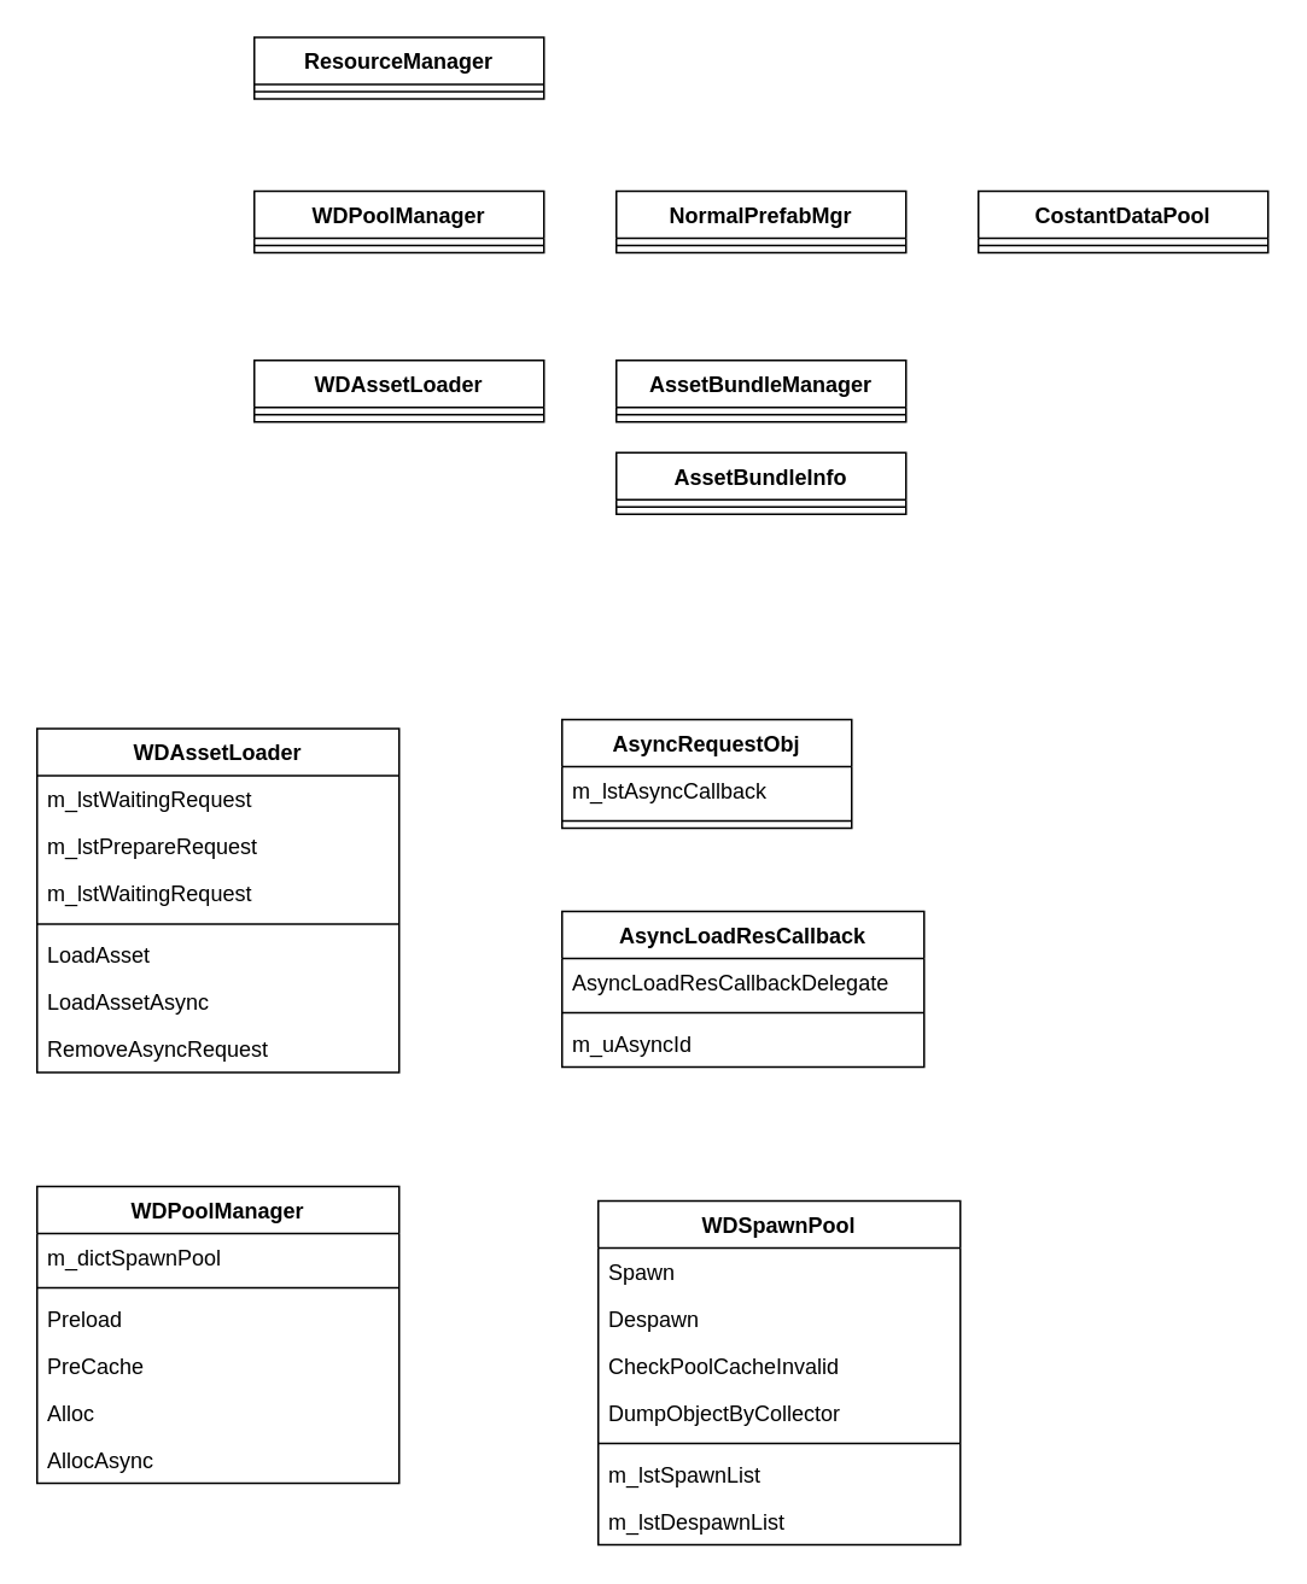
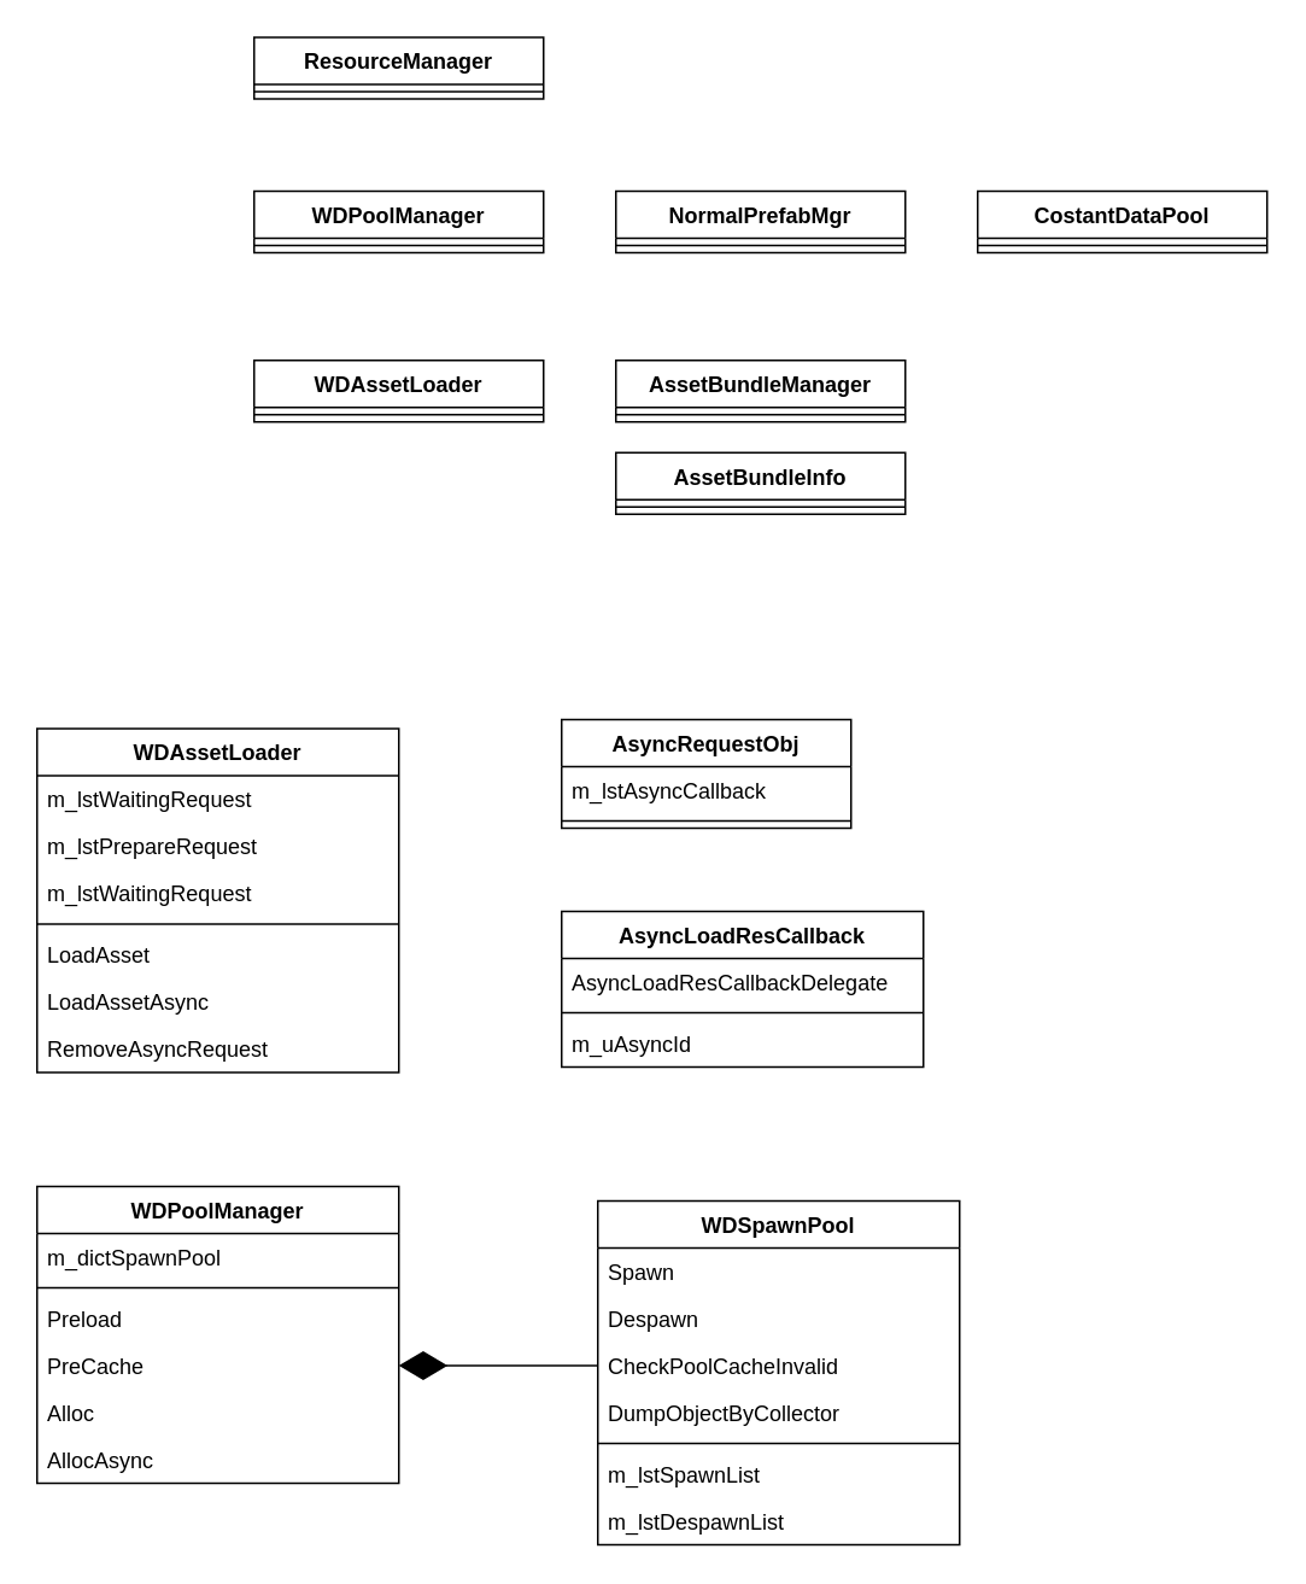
  <mxCell id="0" />
  <mxCell id="1" parent="0" />
  <mxCell id="2" value="WDAssetLoader" style="swimlane;fontStyle=1;align=center;verticalAlign=top;childLayout=stackLayout;horizontal=1;startSize=26;horizontalStack=0;resizeParent=1;resizeParentMax=0;resizeLast=0;collapsible=1;marginBottom=0;" vertex="1" parent="1"><mxGeometry x="20" y="402" width="200" height="190" as="geometry" /></mxCell>
  <mxCell id="3" value="m_lstWaitingRequest" style="text;strokeColor=none;fillColor=none;align=left;verticalAlign=top;spacingLeft=4;spacingRight=4;overflow=hidden;rotatable=0;points=[[0,0.5],[1,0.5]];portConstraint=eastwest;" vertex="1" parent="2"><mxGeometry y="26" width="200" height="26" as="geometry" /></mxCell>
  <mxCell id="4" value="m_lstPrepareRequest" style="text;strokeColor=none;fillColor=none;align=left;verticalAlign=top;spacingLeft=4;spacingRight=4;overflow=hidden;rotatable=0;points=[[0,0.5],[1,0.5]];portConstraint=eastwest;" vertex="1" parent="2"><mxGeometry y="52" width="200" height="26" as="geometry" /></mxCell>
  <mxCell id="5" value="m_lstWaitingRequest" style="text;strokeColor=none;fillColor=none;align=left;verticalAlign=top;spacingLeft=4;spacingRight=4;overflow=hidden;rotatable=0;points=[[0,0.5],[1,0.5]];portConstraint=eastwest;" vertex="1" parent="2"><mxGeometry y="78" width="200" height="26" as="geometry" /></mxCell>
  <mxCell id="6" value="" style="line;strokeWidth=1;fillColor=none;align=left;verticalAlign=middle;spacingTop=-1;spacingLeft=3;spacingRight=3;rotatable=0;labelPosition=right;points=[];portConstraint=eastwest;" vertex="1" parent="2"><mxGeometry y="104" width="200" height="8" as="geometry" /></mxCell>
  <mxCell id="7" value="LoadAsset" style="text;strokeColor=none;fillColor=none;align=left;verticalAlign=top;spacingLeft=4;spacingRight=4;overflow=hidden;rotatable=0;points=[[0,0.5],[1,0.5]];portConstraint=eastwest;" vertex="1" parent="2"><mxGeometry y="112" width="200" height="26" as="geometry" /></mxCell>
  <mxCell id="8" value="LoadAssetAsync" style="text;strokeColor=none;fillColor=none;align=left;verticalAlign=top;spacingLeft=4;spacingRight=4;overflow=hidden;rotatable=0;points=[[0,0.5],[1,0.5]];portConstraint=eastwest;" vertex="1" parent="2"><mxGeometry y="138" width="200" height="26" as="geometry" /></mxCell>
  <mxCell id="9" value="RemoveAsyncRequest" style="text;strokeColor=none;fillColor=none;align=left;verticalAlign=top;spacingLeft=4;spacingRight=4;overflow=hidden;rotatable=0;points=[[0,0.5],[1,0.5]];portConstraint=eastwest;" vertex="1" parent="2"><mxGeometry y="164" width="200" height="26" as="geometry" /></mxCell>
  <mxCell id="10" value="WDAssetLoader" style="swimlane;fontStyle=1;align=center;verticalAlign=top;childLayout=stackLayout;horizontal=1;startSize=26;horizontalStack=0;resizeParent=1;resizeParentMax=0;resizeLast=0;collapsible=1;marginBottom=0;" vertex="1" parent="1"><mxGeometry x="140" y="198.5" width="160" height="34" as="geometry" /></mxCell>
  <mxCell id="11" value="" style="line;strokeWidth=1;fillColor=none;align=left;verticalAlign=middle;spacingTop=-1;spacingLeft=3;spacingRight=3;rotatable=0;labelPosition=right;points=[];portConstraint=eastwest;" vertex="1" parent="10"><mxGeometry y="26" width="160" height="8" as="geometry" /></mxCell>
  <mxCell id="12" value="AssetBundleManager" style="swimlane;fontStyle=1;align=center;verticalAlign=top;childLayout=stackLayout;horizontal=1;startSize=26;horizontalStack=0;resizeParent=1;resizeParentMax=0;resizeLast=0;collapsible=1;marginBottom=0;" vertex="1" parent="1"><mxGeometry x="340" y="198.5" width="160" height="34" as="geometry" /></mxCell>
  <mxCell id="13" value="" style="line;strokeWidth=1;fillColor=none;align=left;verticalAlign=middle;spacingTop=-1;spacingLeft=3;spacingRight=3;rotatable=0;labelPosition=right;points=[];portConstraint=eastwest;" vertex="1" parent="12"><mxGeometry y="26" width="160" height="8" as="geometry" /></mxCell>
  <mxCell id="14" value="AssetBundleInfo" style="swimlane;fontStyle=1;align=center;verticalAlign=top;childLayout=stackLayout;horizontal=1;startSize=26;horizontalStack=0;resizeParent=1;resizeParentMax=0;resizeLast=0;collapsible=1;marginBottom=0;" vertex="1" parent="1"><mxGeometry x="340" y="249.5" width="160" height="34" as="geometry" /></mxCell>
  <mxCell id="15" value="" style="line;strokeWidth=1;fillColor=none;align=left;verticalAlign=middle;spacingTop=-1;spacingLeft=3;spacingRight=3;rotatable=0;labelPosition=right;points=[];portConstraint=eastwest;" vertex="1" parent="14"><mxGeometry y="26" width="160" height="8" as="geometry" /></mxCell>
  <mxCell id="16" value="WDPoolManager" style="swimlane;fontStyle=1;align=center;verticalAlign=top;childLayout=stackLayout;horizontal=1;startSize=26;horizontalStack=0;resizeParent=1;resizeParentMax=0;resizeLast=0;collapsible=1;marginBottom=0;" vertex="1" parent="1"><mxGeometry x="140" y="105" width="160" height="34" as="geometry" /></mxCell>
  <mxCell id="17" value="" style="line;strokeWidth=1;fillColor=none;align=left;verticalAlign=middle;spacingTop=-1;spacingLeft=3;spacingRight=3;rotatable=0;labelPosition=right;points=[];portConstraint=eastwest;" vertex="1" parent="16"><mxGeometry y="26" width="160" height="8" as="geometry" /></mxCell>
  <mxCell id="18" value="NormalPrefabMgr" style="swimlane;fontStyle=1;align=center;verticalAlign=top;childLayout=stackLayout;horizontal=1;startSize=26;horizontalStack=0;resizeParent=1;resizeParentMax=0;resizeLast=0;collapsible=1;marginBottom=0;" vertex="1" parent="1"><mxGeometry x="340" y="105" width="160" height="34" as="geometry" /></mxCell>
  <mxCell id="19" value="" style="line;strokeWidth=1;fillColor=none;align=left;verticalAlign=middle;spacingTop=-1;spacingLeft=3;spacingRight=3;rotatable=0;labelPosition=right;points=[];portConstraint=eastwest;" vertex="1" parent="18"><mxGeometry y="26" width="160" height="8" as="geometry" /></mxCell>
  <mxCell id="20" value="CostantDataPool" style="swimlane;fontStyle=1;align=center;verticalAlign=top;childLayout=stackLayout;horizontal=1;startSize=26;horizontalStack=0;resizeParent=1;resizeParentMax=0;resizeLast=0;collapsible=1;marginBottom=0;" vertex="1" parent="1"><mxGeometry x="540" y="105" width="160" height="34" as="geometry" /></mxCell>
  <mxCell id="21" value="" style="line;strokeWidth=1;fillColor=none;align=left;verticalAlign=middle;spacingTop=-1;spacingLeft=3;spacingRight=3;rotatable=0;labelPosition=right;points=[];portConstraint=eastwest;" vertex="1" parent="20"><mxGeometry y="26" width="160" height="8" as="geometry" /></mxCell>
  <mxCell id="22" value="ResourceManager" style="swimlane;fontStyle=1;align=center;verticalAlign=top;childLayout=stackLayout;horizontal=1;startSize=26;horizontalStack=0;resizeParent=1;resizeParentMax=0;resizeLast=0;collapsible=1;marginBottom=0;" vertex="1" parent="1"><mxGeometry x="140" y="20" width="160" height="34" as="geometry" /></mxCell>
  <mxCell id="23" value="" style="line;strokeWidth=1;fillColor=none;align=left;verticalAlign=middle;spacingTop=-1;spacingLeft=3;spacingRight=3;rotatable=0;labelPosition=right;points=[];portConstraint=eastwest;" vertex="1" parent="22"><mxGeometry y="26" width="160" height="8" as="geometry" /></mxCell>
  <mxCell id="24" value="AsyncRequestObj" style="swimlane;fontStyle=1;align=center;verticalAlign=top;childLayout=stackLayout;horizontal=1;startSize=26;horizontalStack=0;resizeParent=1;resizeParentMax=0;resizeLast=0;collapsible=1;marginBottom=0;" vertex="1" parent="1"><mxGeometry x="310" y="397" width="160" height="60" as="geometry" /></mxCell>
  <mxCell id="25" value="m_lstAsyncCallback" style="text;strokeColor=none;fillColor=none;align=left;verticalAlign=top;spacingLeft=4;spacingRight=4;overflow=hidden;rotatable=0;points=[[0,0.5],[1,0.5]];portConstraint=eastwest;" vertex="1" parent="24"><mxGeometry y="26" width="160" height="26" as="geometry" /></mxCell>
  <mxCell id="26" value="" style="line;strokeWidth=1;fillColor=none;align=left;verticalAlign=middle;spacingTop=-1;spacingLeft=3;spacingRight=3;rotatable=0;labelPosition=right;points=[];portConstraint=eastwest;" vertex="1" parent="24"><mxGeometry y="52" width="160" height="8" as="geometry" /></mxCell>
  <mxCell id="27" value="AsyncLoadResCallback" style="swimlane;fontStyle=1;align=center;verticalAlign=top;childLayout=stackLayout;horizontal=1;startSize=26;horizontalStack=0;resizeParent=1;resizeParentMax=0;resizeLast=0;collapsible=1;marginBottom=0;" vertex="1" parent="1"><mxGeometry x="310" y="503" width="200" height="86" as="geometry" /></mxCell>
  <mxCell id="28" value="AsyncLoadResCallbackDelegate" style="text;strokeColor=none;fillColor=none;align=left;verticalAlign=top;spacingLeft=4;spacingRight=4;overflow=hidden;rotatable=0;points=[[0,0.5],[1,0.5]];portConstraint=eastwest;" vertex="1" parent="27"><mxGeometry y="26" width="200" height="26" as="geometry" /></mxCell>
  <mxCell id="29" value="" style="line;strokeWidth=1;fillColor=none;align=left;verticalAlign=middle;spacingTop=-1;spacingLeft=3;spacingRight=3;rotatable=0;labelPosition=right;points=[];portConstraint=eastwest;" vertex="1" parent="27"><mxGeometry y="52" width="200" height="8" as="geometry" /></mxCell>
  <mxCell id="30" value="m_uAsyncId" style="text;strokeColor=none;fillColor=none;align=left;verticalAlign=top;spacingLeft=4;spacingRight=4;overflow=hidden;rotatable=0;points=[[0,0.5],[1,0.5]];portConstraint=eastwest;" vertex="1" parent="27"><mxGeometry y="60" width="200" height="26" as="geometry" /></mxCell>
  <mxCell id="31" value="WDPoolManager" style="swimlane;fontStyle=1;align=center;verticalAlign=top;childLayout=stackLayout;horizontal=1;startSize=26;horizontalStack=0;resizeParent=1;resizeParentMax=0;resizeLast=0;collapsible=1;marginBottom=0;" vertex="1" parent="1"><mxGeometry x="20" y="655" width="200" height="164" as="geometry" /></mxCell>
  <mxCell id="32" value="m_dictSpawnPool" style="text;strokeColor=none;fillColor=none;align=left;verticalAlign=top;spacingLeft=4;spacingRight=4;overflow=hidden;rotatable=0;points=[[0,0.5],[1,0.5]];portConstraint=eastwest;" vertex="1" parent="31"><mxGeometry y="26" width="200" height="26" as="geometry" /></mxCell>
  <mxCell id="33" value="" style="line;strokeWidth=1;fillColor=none;align=left;verticalAlign=middle;spacingTop=-1;spacingLeft=3;spacingRight=3;rotatable=0;labelPosition=right;points=[];portConstraint=eastwest;" vertex="1" parent="31"><mxGeometry y="52" width="200" height="8" as="geometry" /></mxCell>
  <mxCell id="34" value="Preload" style="text;strokeColor=none;fillColor=none;align=left;verticalAlign=top;spacingLeft=4;spacingRight=4;overflow=hidden;rotatable=0;points=[[0,0.5],[1,0.5]];portConstraint=eastwest;" vertex="1" parent="31"><mxGeometry y="60" width="200" height="26" as="geometry" /></mxCell>
  <mxCell id="35" value="PreCache" style="text;strokeColor=none;fillColor=none;align=left;verticalAlign=top;spacingLeft=4;spacingRight=4;overflow=hidden;rotatable=0;points=[[0,0.5],[1,0.5]];portConstraint=eastwest;" vertex="1" parent="31"><mxGeometry y="86" width="200" height="26" as="geometry" /></mxCell>
  <mxCell id="36" value="Alloc" style="text;strokeColor=none;fillColor=none;align=left;verticalAlign=top;spacingLeft=4;spacingRight=4;overflow=hidden;rotatable=0;points=[[0,0.5],[1,0.5]];portConstraint=eastwest;" vertex="1" parent="31"><mxGeometry y="112" width="200" height="26" as="geometry" /></mxCell>
  <mxCell id="37" value="AllocAsync" style="text;strokeColor=none;fillColor=none;align=left;verticalAlign=top;spacingLeft=4;spacingRight=4;overflow=hidden;rotatable=0;points=[[0,0.5],[1,0.5]];portConstraint=eastwest;" vertex="1" parent="31"><mxGeometry y="138" width="200" height="26" as="geometry" /></mxCell>
  <mxCell id="38" value="WDSpawnPool" style="swimlane;fontStyle=1;align=center;verticalAlign=top;childLayout=stackLayout;horizontal=1;startSize=26;horizontalStack=0;resizeParent=1;resizeParentMax=0;resizeLast=0;collapsible=1;marginBottom=0;" vertex="1" parent="1"><mxGeometry x="330" y="663" width="200" height="190" as="geometry" /></mxCell>
  <mxCell id="39" value="Spawn" style="text;strokeColor=none;fillColor=none;align=left;verticalAlign=top;spacingLeft=4;spacingRight=4;overflow=hidden;rotatable=0;points=[[0,0.5],[1,0.5]];portConstraint=eastwest;" vertex="1" parent="38"><mxGeometry y="26" width="200" height="26" as="geometry" /></mxCell>
  <mxCell id="40" value="Despawn" style="text;strokeColor=none;fillColor=none;align=left;verticalAlign=top;spacingLeft=4;spacingRight=4;overflow=hidden;rotatable=0;points=[[0,0.5],[1,0.5]];portConstraint=eastwest;" vertex="1" parent="38"><mxGeometry y="52" width="200" height="26" as="geometry" /></mxCell>
  <mxCell id="41" value="CheckPoolCacheInvalid" style="text;strokeColor=none;fillColor=none;align=left;verticalAlign=top;spacingLeft=4;spacingRight=4;overflow=hidden;rotatable=0;points=[[0,0.5],[1,0.5]];portConstraint=eastwest;" vertex="1" parent="38"><mxGeometry y="78" width="200" height="26" as="geometry" /></mxCell>
  <mxCell id="42" value="DumpObjectByCollector" style="text;strokeColor=none;fillColor=none;align=left;verticalAlign=top;spacingLeft=4;spacingRight=4;overflow=hidden;rotatable=0;points=[[0,0.5],[1,0.5]];portConstraint=eastwest;" vertex="1" parent="38"><mxGeometry y="104" width="200" height="26" as="geometry" /></mxCell>
  <mxCell id="43" value="" style="line;strokeWidth=1;fillColor=none;align=left;verticalAlign=middle;spacingTop=-1;spacingLeft=3;spacingRight=3;rotatable=0;labelPosition=right;points=[];portConstraint=eastwest;" vertex="1" parent="38"><mxGeometry y="130" width="200" height="8" as="geometry" /></mxCell>
  <mxCell id="44" value="m_lstSpawnList" style="text;strokeColor=none;fillColor=none;align=left;verticalAlign=top;spacingLeft=4;spacingRight=4;overflow=hidden;rotatable=0;points=[[0,0.5],[1,0.5]];portConstraint=eastwest;" vertex="1" parent="38"><mxGeometry y="138" width="200" height="26" as="geometry" /></mxCell>
  <mxCell id="45" value="m_lstDespawnList" style="text;strokeColor=none;fillColor=none;align=left;verticalAlign=top;spacingLeft=4;spacingRight=4;overflow=hidden;rotatable=0;points=[[0,0.5],[1,0.5]];portConstraint=eastwest;" vertex="1" parent="38"><mxGeometry y="164" width="200" height="26" as="geometry" /></mxCell>
+ <mxCell id="46" value="" style="endArrow=diamondThin;endFill=1;endSize=24;html=1;entryX=1;entryY=0.5;entryDx=0;entryDy=0;exitX=0;exitY=0.5;exitDx=0;exitDy=0;" edge="1" parent="1" source="41" target="35"><mxGeometry width="160" relative="1" as="geometry"><mxPoint x="90" y="935" as="sourcePoint" /><mxPoint x="280" y="855" as="targetPoint" /></mxGeometry></mxCell>
